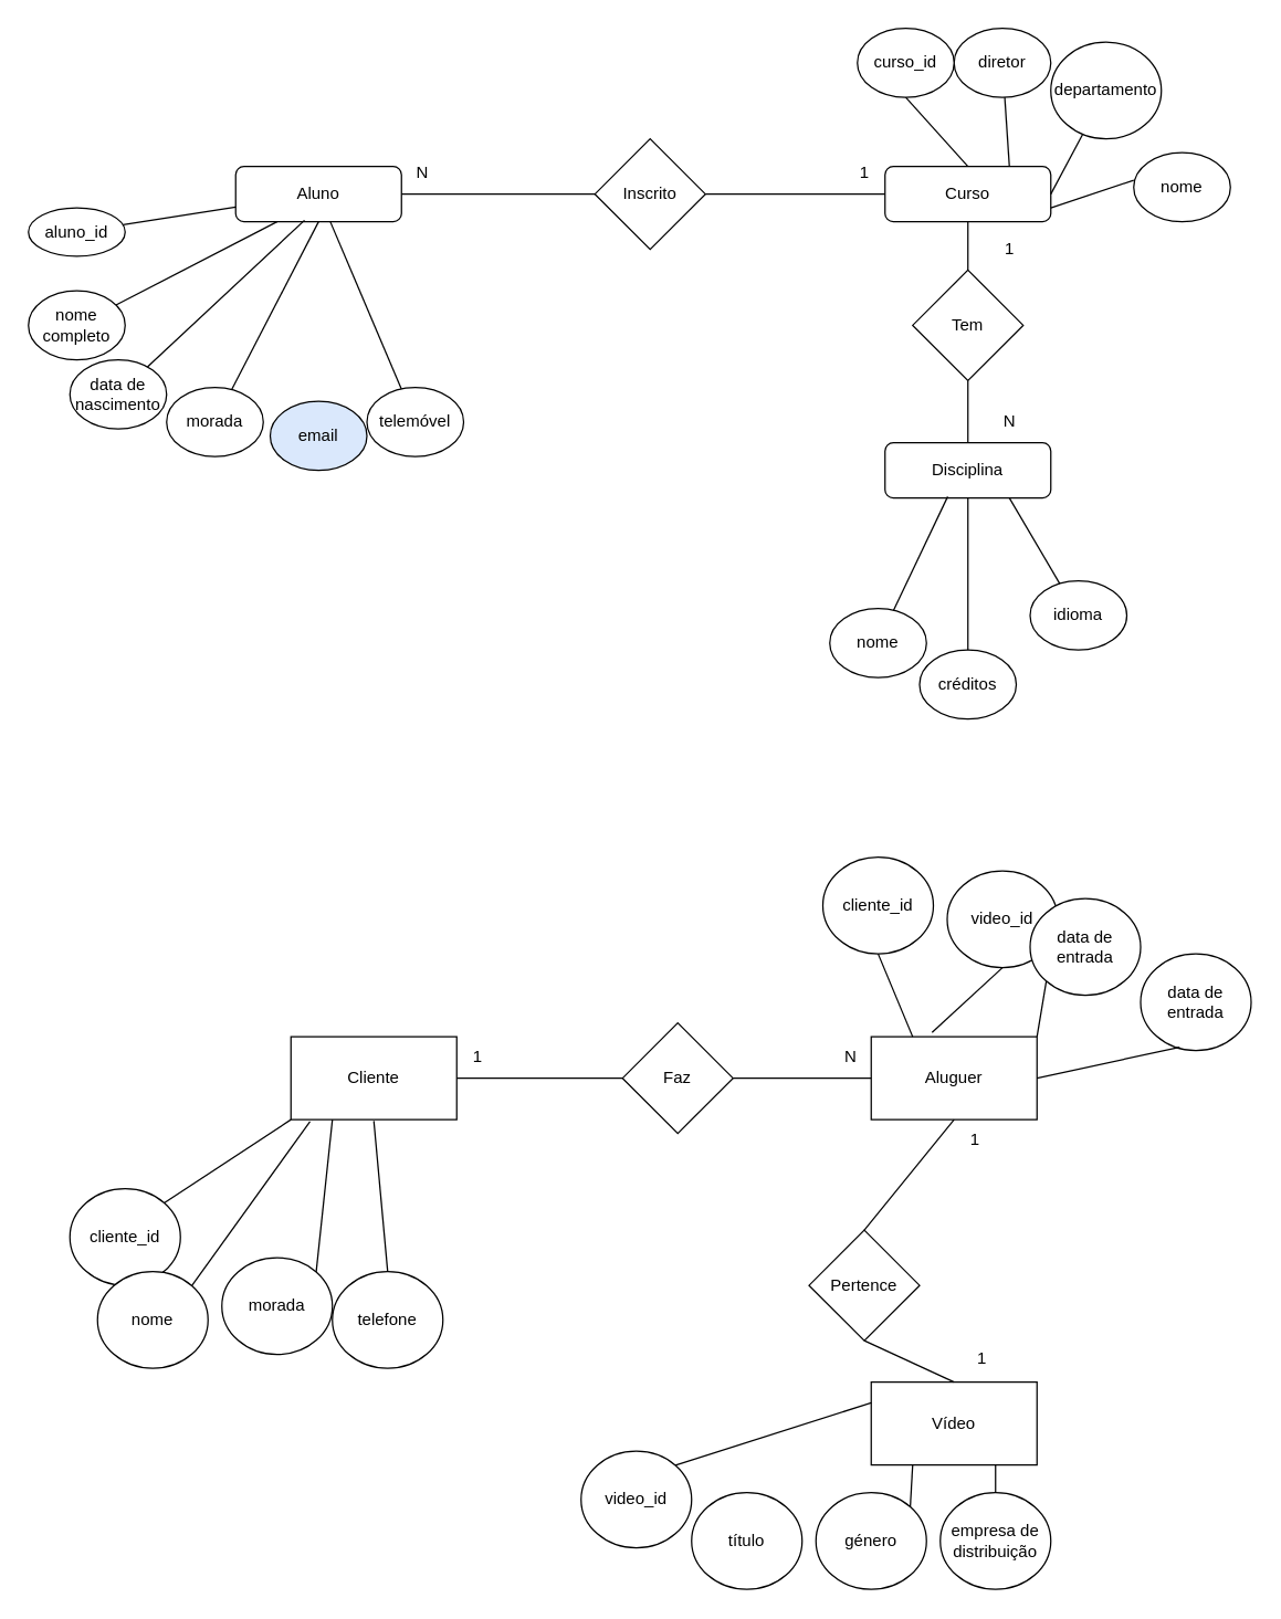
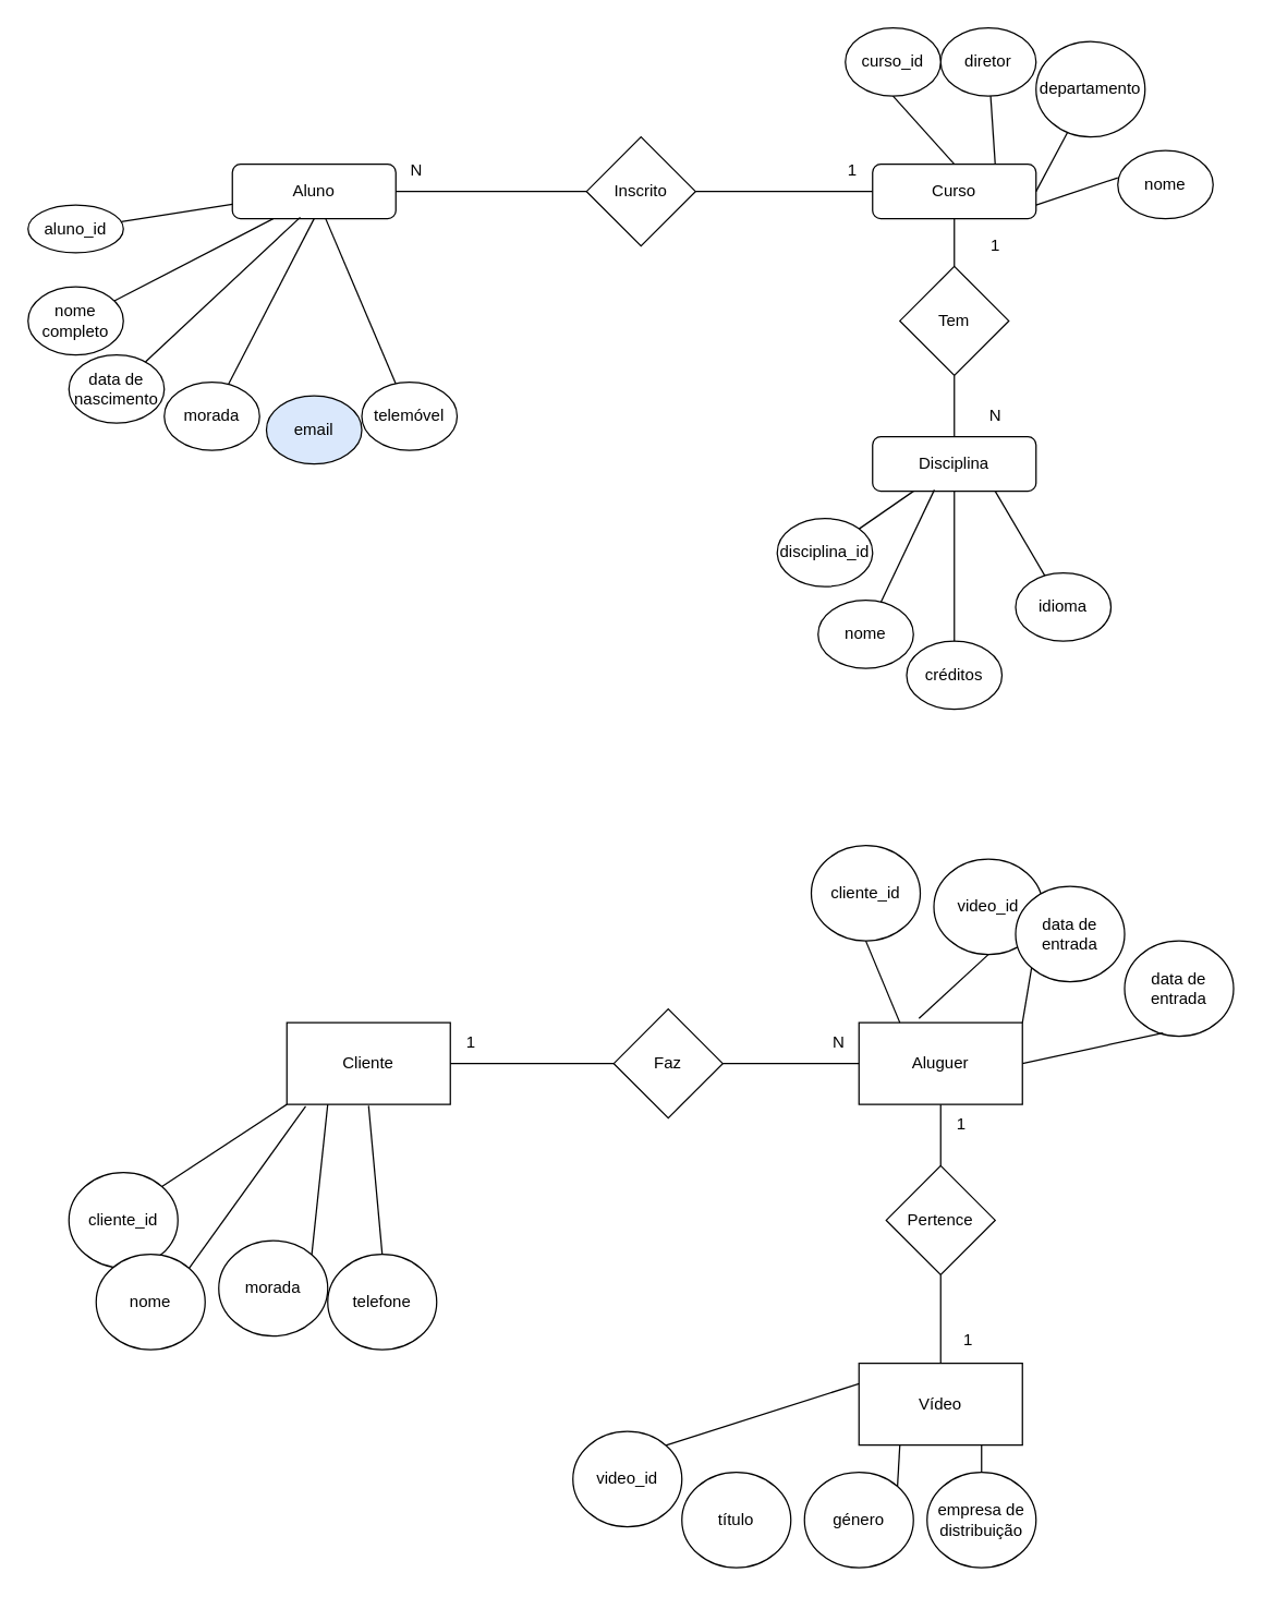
  <mxCell id="0" />
  <mxCell id="1" parent="0" />
  <mxCell id="2" value="Aluno" style="rounded=1;whiteSpace=wrap;html=1;fontSize=12;glass=0;strokeWidth=1;shadow=0;" parent="1" vertex="1"><mxGeometry x="170" y="120" width="120" height="40" as="geometry" /></mxCell>
  <mxCell id="3" value="Disciplina" style="rounded=1;whiteSpace=wrap;html=1;fontSize=12;glass=0;strokeWidth=1;shadow=0;" vertex="1" parent="1"><mxGeometry x="640" y="320" width="120" height="40" as="geometry" /></mxCell>
  <mxCell id="4" value="Curso" style="rounded=1;whiteSpace=wrap;html=1;fontSize=12;glass=0;strokeWidth=1;shadow=0;" vertex="1" parent="1"><mxGeometry x="640" y="120" width="120" height="40" as="geometry" /></mxCell>
  <mxCell id="5" value="aluno_id" style="ellipse;whiteSpace=wrap;html=1;" vertex="1" parent="1"><mxGeometry x="20" y="150" width="70" height="35" as="geometry" /></mxCell>
  <mxCell id="6" value="" style="endArrow=none;html=1;rounded=0;" edge="1" parent="1" source="5" target="2"><mxGeometry width="50" height="50" relative="1" as="geometry"><mxPoint x="470" y="310" as="sourcePoint" /><mxPoint x="520" y="260" as="targetPoint" /></mxGeometry></mxCell>
  <mxCell id="7" value="data de nascimento" style="ellipse;whiteSpace=wrap;html=1;" vertex="1" parent="1"><mxGeometry x="50" y="260" width="70" height="50" as="geometry" /></mxCell>
  <mxCell id="8" value="" style="endArrow=none;html=1;rounded=0;entryX=0.415;entryY=0.975;entryDx=0;entryDy=0;entryPerimeter=0;" edge="1" parent="1" source="7" target="2"><mxGeometry width="50" height="50" relative="1" as="geometry"><mxPoint x="500" y="330" as="sourcePoint" /><mxPoint x="232" y="180" as="targetPoint" /></mxGeometry></mxCell>
  <mxCell id="9" value="nome completo" style="ellipse;whiteSpace=wrap;html=1;" vertex="1" parent="1"><mxGeometry x="20" y="210" width="70" height="50" as="geometry" /></mxCell>
  <mxCell id="10" value="" style="endArrow=none;html=1;rounded=0;entryX=0.25;entryY=1;entryDx=0;entryDy=0;" edge="1" parent="1" source="9" target="2"><mxGeometry width="50" height="50" relative="1" as="geometry"><mxPoint x="490" y="330" as="sourcePoint" /><mxPoint x="190" y="180" as="targetPoint" /></mxGeometry></mxCell>
  <mxCell id="11" value="morada" style="ellipse;whiteSpace=wrap;html=1;" vertex="1" parent="1"><mxGeometry x="120" y="280" width="70" height="50" as="geometry" /></mxCell>
  <mxCell id="12" value="" style="endArrow=none;html=1;rounded=0;entryX=0.5;entryY=1;entryDx=0;entryDy=0;" edge="1" parent="1" source="11" target="2"><mxGeometry width="50" height="50" relative="1" as="geometry"><mxPoint x="500" y="340" as="sourcePoint" /><mxPoint x="232" y="190" as="targetPoint" /></mxGeometry></mxCell>
  <mxCell id="13" value="email" style="ellipse;whiteSpace=wrap;html=1;fillColor=#dae8fc;" vertex="1" parent="1"><mxGeometry x="195" y="290" width="70" height="50" as="geometry" /></mxCell>
  <mxCell id="14" value="telemóvel" style="ellipse;whiteSpace=wrap;html=1;" vertex="1" parent="1"><mxGeometry x="265" y="280" width="70" height="50" as="geometry" /></mxCell>
  <mxCell id="15" value="" style="endArrow=none;html=1;rounded=0;" edge="1" parent="1" source="14" target="2"><mxGeometry width="50" height="50" relative="1" as="geometry"><mxPoint x="540" y="390" as="sourcePoint" /><mxPoint x="272" y="240" as="targetPoint" /></mxGeometry></mxCell>
  <mxCell id="16" style="edgeStyle=orthogonalEdgeStyle;rounded=0;orthogonalLoop=1;jettySize=auto;html=1;exitX=0.5;exitY=1;exitDx=0;exitDy=0;" edge="1" parent="1" source="7" target="7"><mxGeometry relative="1" as="geometry" /></mxCell>
  <mxCell id="17" value="1" style="text;html=1;align=center;verticalAlign=middle;resizable=0;points=[];autosize=1;strokeColor=none;fillColor=none;" vertex="1" parent="1"><mxGeometry x="715" y="165" width="30" height="30" as="geometry" /></mxCell>
  <mxCell id="18" value="N" style="text;html=1;align=center;verticalAlign=middle;resizable=0;points=[];autosize=1;strokeColor=none;fillColor=none;" vertex="1" parent="1"><mxGeometry x="715" y="290" width="30" height="30" as="geometry" /></mxCell>
  <mxCell id="19" value="Tem" style="rhombus;whiteSpace=wrap;html=1;" vertex="1" parent="1"><mxGeometry x="660" y="195" width="80" height="80" as="geometry" /></mxCell>
  <mxCell id="20" value="" style="endArrow=none;html=1;rounded=0;entryX=0.5;entryY=1;entryDx=0;entryDy=0;exitX=0.5;exitY=0;exitDx=0;exitDy=0;" edge="1" parent="1" source="19" target="4"><mxGeometry width="50" height="50" relative="1" as="geometry"><mxPoint x="470" y="350" as="sourcePoint" /><mxPoint x="520" y="300" as="targetPoint" /></mxGeometry></mxCell>
  <mxCell id="21" value="" style="endArrow=none;html=1;rounded=0;entryX=0.5;entryY=0;entryDx=0;entryDy=0;exitX=0.5;exitY=1;exitDx=0;exitDy=0;" edge="1" parent="1" source="19" target="3"><mxGeometry width="50" height="50" relative="1" as="geometry"><mxPoint x="710" y="205" as="sourcePoint" /><mxPoint x="710" y="170" as="targetPoint" /></mxGeometry></mxCell>
  <mxCell id="22" value="Inscrito" style="rhombus;whiteSpace=wrap;html=1;" vertex="1" parent="1"><mxGeometry x="430" y="100" width="80" height="80" as="geometry" /></mxCell>
  <mxCell id="23" value="" style="endArrow=none;html=1;rounded=0;entryX=1;entryY=0.5;entryDx=0;entryDy=0;exitX=0;exitY=0.5;exitDx=0;exitDy=0;" edge="1" parent="1" source="22" target="2"><mxGeometry width="50" height="50" relative="1" as="geometry"><mxPoint x="470" y="350" as="sourcePoint" /><mxPoint x="520" y="300" as="targetPoint" /></mxGeometry></mxCell>
  <mxCell id="24" value="" style="endArrow=none;html=1;rounded=0;entryX=0;entryY=0.5;entryDx=0;entryDy=0;exitX=1;exitY=0.5;exitDx=0;exitDy=0;" edge="1" parent="1" source="22" target="4"><mxGeometry width="50" height="50" relative="1" as="geometry"><mxPoint x="440" y="150" as="sourcePoint" /><mxPoint x="300" y="150" as="targetPoint" /></mxGeometry></mxCell>
  <mxCell id="25" value="1" style="text;html=1;align=center;verticalAlign=middle;resizable=0;points=[];autosize=1;strokeColor=none;fillColor=none;" vertex="1" parent="1"><mxGeometry x="610" y="110" width="30" height="30" as="geometry" /></mxCell>
  <mxCell id="26" value="N" style="text;html=1;align=center;verticalAlign=middle;resizable=0;points=[];autosize=1;strokeColor=none;fillColor=none;" vertex="1" parent="1"><mxGeometry x="290" y="110" width="30" height="30" as="geometry" /></mxCell>
  <mxCell id="27" value="diretor" style="ellipse;whiteSpace=wrap;html=1;" vertex="1" parent="1"><mxGeometry x="690" y="20" width="70" height="50" as="geometry" /></mxCell>
  <mxCell id="28" value="" style="endArrow=none;html=1;rounded=0;entryX=0.75;entryY=0;entryDx=0;entryDy=0;" edge="1" parent="1" source="27" target="4"><mxGeometry width="50" height="50" relative="1" as="geometry"><mxPoint x="732" y="540" as="sourcePoint" /><mxPoint x="430" y="310" as="targetPoint" /></mxGeometry></mxCell>
  <mxCell id="29" value="departamento" style="ellipse;whiteSpace=wrap;html=1;" vertex="1" parent="1"><mxGeometry x="760" y="30" width="80" height="70" as="geometry" /></mxCell>
  <mxCell id="30" value="" style="endArrow=none;html=1;rounded=0;entryX=1;entryY=0.5;entryDx=0;entryDy=0;" edge="1" parent="1" source="29" target="4"><mxGeometry width="50" height="50" relative="1" as="geometry"><mxPoint x="637" y="580" as="sourcePoint" /><mxPoint x="335" y="350" as="targetPoint" /></mxGeometry></mxCell>
  <mxCell id="31" value="curso_id" style="ellipse;whiteSpace=wrap;html=1;" vertex="1" parent="1"><mxGeometry x="620" y="20" width="70" height="50" as="geometry" /></mxCell>
  <mxCell id="32" value="" style="endArrow=none;html=1;rounded=0;entryX=0.5;entryY=0;entryDx=0;entryDy=0;exitX=0.5;exitY=1;exitDx=0;exitDy=0;" edge="1" parent="1" source="31" target="4"><mxGeometry width="50" height="50" relative="1" as="geometry"><mxPoint x="525" y="600" as="sourcePoint" /><mxPoint x="223" y="370" as="targetPoint" /></mxGeometry></mxCell>
  <mxCell id="33" value="nome" style="ellipse;whiteSpace=wrap;html=1;" vertex="1" parent="1"><mxGeometry x="820" y="110" width="70" height="50" as="geometry" /></mxCell>
  <mxCell id="34" value="" style="endArrow=none;html=1;rounded=0;entryX=1;entryY=0.75;entryDx=0;entryDy=0;exitX=0;exitY=0.4;exitDx=0;exitDy=0;exitPerimeter=0;" edge="1" parent="1" source="33" target="4"><mxGeometry width="50" height="50" relative="1" as="geometry"><mxPoint x="820.051" y="146.344" as="sourcePoint" /><mxPoint x="457" y="380" as="targetPoint" /></mxGeometry></mxCell>
+ <mxCell id="35" value="disciplina_id" style="ellipse;whiteSpace=wrap;html=1;" vertex="1" parent="1"><mxGeometry x="570" y="380" width="70" height="50" as="geometry" /></mxCell>
+ <mxCell id="36" value="" style="endArrow=none;html=1;rounded=0;entryX=0.25;entryY=1;entryDx=0;entryDy=0;" edge="1" parent="1" source="35" target="3"><mxGeometry width="50" height="50" relative="1" as="geometry"><mxPoint x="359" y="860" as="sourcePoint" /><mxPoint x="534" y="380" as="targetPoint" /></mxGeometry></mxCell>
  <mxCell id="37" value="nome" style="ellipse;whiteSpace=wrap;html=1;" vertex="1" parent="1"><mxGeometry x="600" y="440" width="70" height="50" as="geometry" /></mxCell>
  <mxCell id="38" value="" style="endArrow=none;html=1;rounded=0;entryX=0.378;entryY=0.975;entryDx=0;entryDy=0;entryPerimeter=0;" edge="1" parent="1" source="37" target="3"><mxGeometry width="50" height="50" relative="1" as="geometry"><mxPoint x="455" y="930" as="sourcePoint" /><mxPoint x="630" y="450" as="targetPoint" /></mxGeometry></mxCell>
  <mxCell id="39" value="idioma" style="ellipse;whiteSpace=wrap;html=1;" vertex="1" parent="1"><mxGeometry x="745" y="420" width="70" height="50" as="geometry" /></mxCell>
  <mxCell id="40" value="" style="endArrow=none;html=1;rounded=0;entryX=0.75;entryY=1;entryDx=0;entryDy=0;" edge="1" parent="1" source="39" target="3"><mxGeometry width="50" height="50" relative="1" as="geometry"><mxPoint x="375" y="980" as="sourcePoint" /><mxPoint x="550" y="500" as="targetPoint" /></mxGeometry></mxCell>
  <mxCell id="41" value="créditos" style="ellipse;whiteSpace=wrap;html=1;" vertex="1" parent="1"><mxGeometry x="665" y="470" width="70" height="50" as="geometry" /></mxCell>
  <mxCell id="42" value="" style="endArrow=none;html=1;rounded=0;entryX=0.5;entryY=1;entryDx=0;entryDy=0;" edge="1" parent="1" source="41" target="3"><mxGeometry width="50" height="50" relative="1" as="geometry"><mxPoint x="545" y="1010" as="sourcePoint" /><mxPoint x="720" y="530" as="targetPoint" /></mxGeometry></mxCell>
  <mxCell id="43" value="Cliente" style="rounded=0;whiteSpace=wrap;html=1;" vertex="1" parent="1"><mxGeometry x="210" y="750" width="120" height="60" as="geometry" /></mxCell>
  <mxCell id="44" value="Aluguer" style="rounded=0;whiteSpace=wrap;html=1;" vertex="1" parent="1"><mxGeometry x="630" y="750" width="120" height="60" as="geometry" /></mxCell>
  <mxCell id="45" value="cliente_id" style="ellipse;whiteSpace=wrap;html=1;" vertex="1" parent="1"><mxGeometry x="50" y="860" width="80" height="70" as="geometry" /></mxCell>
  <mxCell id="46" value="" style="endArrow=none;html=1;rounded=0;exitX=1;exitY=0;exitDx=0;exitDy=0;entryX=0;entryY=1;entryDx=0;entryDy=0;" edge="1" parent="1" source="45" target="43"><mxGeometry width="50" height="50" relative="1" as="geometry"><mxPoint x="440" y="890" as="sourcePoint" /><mxPoint x="490" y="840" as="targetPoint" /></mxGeometry></mxCell>
  <mxCell id="47" value="morada" style="ellipse;whiteSpace=wrap;html=1;" vertex="1" parent="1"><mxGeometry x="160" y="910" width="80" height="70" as="geometry" /></mxCell>
  <mxCell id="48" value="" style="endArrow=none;html=1;rounded=0;exitX=1;exitY=0;exitDx=0;exitDy=0;entryX=0.25;entryY=1;entryDx=0;entryDy=0;" edge="1" parent="1" source="47" target="43"><mxGeometry width="50" height="50" relative="1" as="geometry"><mxPoint x="530" y="940" as="sourcePoint" /><mxPoint x="300" y="860" as="targetPoint" /></mxGeometry></mxCell>
  <mxCell id="49" value="nome" style="ellipse;whiteSpace=wrap;html=1;" vertex="1" parent="1"><mxGeometry x="70" y="920" width="80" height="70" as="geometry" /></mxCell>
  <mxCell id="50" value="" style="endArrow=none;html=1;rounded=0;exitX=1;exitY=0;exitDx=0;exitDy=0;entryX=0.115;entryY=1.023;entryDx=0;entryDy=0;entryPerimeter=0;" edge="1" parent="1" source="49" target="43"><mxGeometry width="50" height="50" relative="1" as="geometry"><mxPoint x="460" y="910" as="sourcePoint" /><mxPoint x="230" y="830" as="targetPoint" /></mxGeometry></mxCell>
  <mxCell id="51" value="telefone" style="ellipse;whiteSpace=wrap;html=1;" vertex="1" parent="1"><mxGeometry x="240" y="920" width="80" height="70" as="geometry" /></mxCell>
  <mxCell id="52" value="" style="endArrow=none;html=1;rounded=0;exitX=0.5;exitY=0;exitDx=0;exitDy=0;" edge="1" parent="1" source="51"><mxGeometry width="50" height="50" relative="1" as="geometry"><mxPoint x="630" y="980" as="sourcePoint" /><mxPoint x="270" y="811" as="targetPoint" /></mxGeometry></mxCell>
  <mxCell id="53" value="Faz" style="rhombus;whiteSpace=wrap;html=1;" vertex="1" parent="1"><mxGeometry x="450" y="740" width="80" height="80" as="geometry" /></mxCell>
  <mxCell id="54" value="" style="endArrow=none;html=1;rounded=0;entryX=0;entryY=0.5;entryDx=0;entryDy=0;exitX=1;exitY=0.5;exitDx=0;exitDy=0;" edge="1" parent="1" source="43" target="53"><mxGeometry width="50" height="50" relative="1" as="geometry"><mxPoint x="440" y="890" as="sourcePoint" /><mxPoint x="490" y="840" as="targetPoint" /></mxGeometry></mxCell>
  <mxCell id="55" value="" style="endArrow=none;html=1;rounded=0;entryX=0;entryY=0.5;entryDx=0;entryDy=0;exitX=1;exitY=0.5;exitDx=0;exitDy=0;" edge="1" parent="1" source="53" target="44"><mxGeometry width="50" height="50" relative="1" as="geometry"><mxPoint x="340" y="790" as="sourcePoint" /><mxPoint x="460" y="790" as="targetPoint" /></mxGeometry></mxCell>
  <mxCell id="56" value="1" style="text;html=1;align=center;verticalAlign=middle;resizable=0;points=[];autosize=1;strokeColor=none;fillColor=none;" vertex="1" parent="1"><mxGeometry x="330" y="750" width="30" height="30" as="geometry" /></mxCell>
  <mxCell id="57" value="N" style="text;html=1;align=center;verticalAlign=middle;resizable=0;points=[];autosize=1;strokeColor=none;fillColor=none;" vertex="1" parent="1"><mxGeometry x="600" y="750" width="30" height="30" as="geometry" /></mxCell>
  <mxCell id="58" value="Vídeo" style="rounded=0;whiteSpace=wrap;html=1;" vertex="1" parent="1"><mxGeometry x="630" y="1000" width="120" height="60" as="geometry" /></mxCell>
- <mxCell id="59" value="Pertence" style="rhombus;whiteSpace=wrap;html=1;" vertex="1" parent="1"><mxGeometry x="585" y="890" width="80" height="80" as="geometry" /></mxCell>
+ <mxCell id="59" value="Pertence" style="rhombus;whiteSpace=wrap;html=1;" vertex="1" parent="1"><mxGeometry x="650" y="855" width="80" height="80" as="geometry" /></mxCell>
  <mxCell id="60" value="" style="endArrow=none;html=1;rounded=0;entryX=0.5;entryY=1;entryDx=0;entryDy=0;exitX=0.5;exitY=0;exitDx=0;exitDy=0;" edge="1" parent="1" source="59" target="44"><mxGeometry width="50" height="50" relative="1" as="geometry"><mxPoint x="460" y="930" as="sourcePoint" /><mxPoint x="510" y="880" as="targetPoint" /></mxGeometry></mxCell>
  <mxCell id="61" value="" style="endArrow=none;html=1;rounded=0;entryX=0.5;entryY=1;entryDx=0;entryDy=0;exitX=0.5;exitY=0;exitDx=0;exitDy=0;" edge="1" parent="1" source="58" target="59"><mxGeometry width="50" height="50" relative="1" as="geometry"><mxPoint x="460" y="930" as="sourcePoint" /><mxPoint x="510" y="880" as="targetPoint" /></mxGeometry></mxCell>
  <mxCell id="62" value="1" style="text;html=1;align=center;verticalAlign=middle;resizable=0;points=[];autosize=1;strokeColor=none;fillColor=none;" vertex="1" parent="1"><mxGeometry x="690" y="810" width="30" height="30" as="geometry" /></mxCell>
  <mxCell id="63" value="1" style="text;html=1;align=center;verticalAlign=middle;resizable=0;points=[];autosize=1;strokeColor=none;fillColor=none;" vertex="1" parent="1"><mxGeometry x="695" y="968" width="30" height="30" as="geometry" /></mxCell>
  <mxCell id="64" value="video_id" style="ellipse;whiteSpace=wrap;html=1;" vertex="1" parent="1"><mxGeometry x="420" y="1050" width="80" height="70" as="geometry" /></mxCell>
  <mxCell id="65" value="" style="endArrow=none;html=1;rounded=0;exitX=1;exitY=0;exitDx=0;exitDy=0;entryX=0;entryY=0.25;entryDx=0;entryDy=0;" edge="1" parent="1" source="64" target="58"><mxGeometry width="50" height="50" relative="1" as="geometry"><mxPoint x="710" y="1000" as="sourcePoint" /><mxPoint x="480" y="920" as="targetPoint" /></mxGeometry></mxCell>
  <mxCell id="66" value="género" style="ellipse;whiteSpace=wrap;html=1;" vertex="1" parent="1"><mxGeometry x="590" y="1080" width="80" height="70" as="geometry" /></mxCell>
  <mxCell id="67" value="" style="endArrow=none;html=1;rounded=0;exitX=1;exitY=0;exitDx=0;exitDy=0;entryX=0.25;entryY=1;entryDx=0;entryDy=0;" edge="1" parent="1" source="66" target="58"><mxGeometry width="50" height="50" relative="1" as="geometry"><mxPoint y="1050" as="sourcePoint" x="800" /><mxPoint x="510" y="920" as="targetPoint" /></mxGeometry></mxCell>
  <mxCell id="68" value="título" style="ellipse;whiteSpace=wrap;html=1;" vertex="1" parent="1"><mxGeometry x="500" y="1080" width="80" height="70" as="geometry" /></mxCell>
  <mxCell id="69" value="empresa de distribuição" style="ellipse;whiteSpace=wrap;html=1;" vertex="1" parent="1"><mxGeometry x="680" y="1080" width="80" height="70" as="geometry" /></mxCell>
  <mxCell id="70" value="" style="endArrow=none;html=1;rounded=0;exitX=0.5;exitY=0;exitDx=0;exitDy=0;entryX=0.75;entryY=1;entryDx=0;entryDy=0;" edge="1" parent="1" source="69" target="58"><mxGeometry width="50" height="50" relative="1" as="geometry"><mxPoint x="900" y="1090" as="sourcePoint" /><mxPoint x="540" y="921" as="targetPoint" /></mxGeometry></mxCell>
  <mxCell id="71" value="cliente_id" style="ellipse;whiteSpace=wrap;html=1;" vertex="1" parent="1"><mxGeometry x="595" y="620" width="80" height="70" as="geometry" /></mxCell>
  <mxCell id="72" value="" style="endArrow=none;html=1;rounded=0;exitX=0.5;exitY=1;exitDx=0;exitDy=0;entryX=0.25;entryY=0;entryDx=0;entryDy=0;" edge="1" parent="1" source="71" target="44"><mxGeometry width="50" height="50" relative="1" as="geometry"><mxPoint x="590" y="675" as="sourcePoint" /><mxPoint x="445" y="735" as="targetPoint" /></mxGeometry></mxCell>
  <mxCell id="73" value="video_id" style="ellipse;whiteSpace=wrap;html=1;" vertex="1" parent="1"><mxGeometry x="685" y="630" width="80" height="70" as="geometry" /></mxCell>
  <mxCell id="74" value="" style="endArrow=none;html=1;rounded=0;exitX=0.5;exitY=1;exitDx=0;exitDy=0;entryX=0.367;entryY=-0.052;entryDx=0;entryDy=0;entryPerimeter=0;" edge="1" parent="1" source="73" target="44"><mxGeometry width="50" height="50" relative="1" as="geometry"><mxPoint x="860" y="785" as="sourcePoint" /><mxPoint x="461.65" y="737.07" as="targetPoint" /></mxGeometry></mxCell>
  <mxCell id="75" value="data de entrada" style="ellipse;whiteSpace=wrap;html=1;" vertex="1" parent="1"><mxGeometry x="745" y="650" width="80" height="70" as="geometry" /></mxCell>
  <mxCell id="76" value="" style="endArrow=none;html=1;rounded=0;exitX=0;exitY=1;exitDx=0;exitDy=0;entryX=1;entryY=0;entryDx=0;entryDy=0;" edge="1" parent="1" source="75" target="44"><mxGeometry width="50" height="50" relative="1" as="geometry"><mxPoint x="950" y="835" as="sourcePoint" /><mxPoint x="810" y="845" as="targetPoint" /></mxGeometry></mxCell>
  <mxCell id="77" value="data de entrada" style="ellipse;whiteSpace=wrap;html=1;" vertex="1" parent="1"><mxGeometry x="825" y="690" width="80" height="70" as="geometry" /></mxCell>
  <mxCell id="78" value="" style="endArrow=none;html=1;rounded=0;exitX=0.353;exitY=0.965;exitDx=0;exitDy=0;entryX=1;entryY=0.5;entryDx=0;entryDy=0;exitPerimeter=0;" edge="1" parent="1" source="77" target="44"><mxGeometry width="50" height="50" relative="1" as="geometry"><mxPoint x="880" y="805" as="sourcePoint" /><mxPoint x="780" y="815" as="targetPoint" /></mxGeometry></mxCell>
